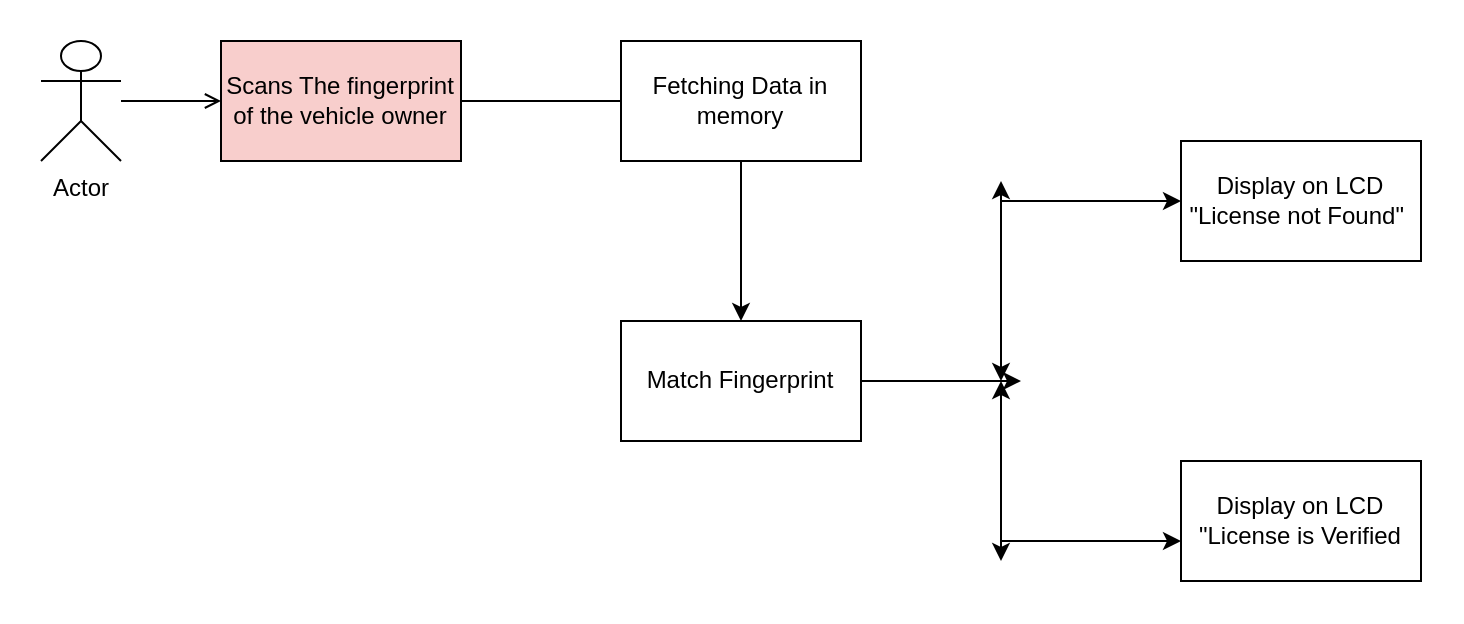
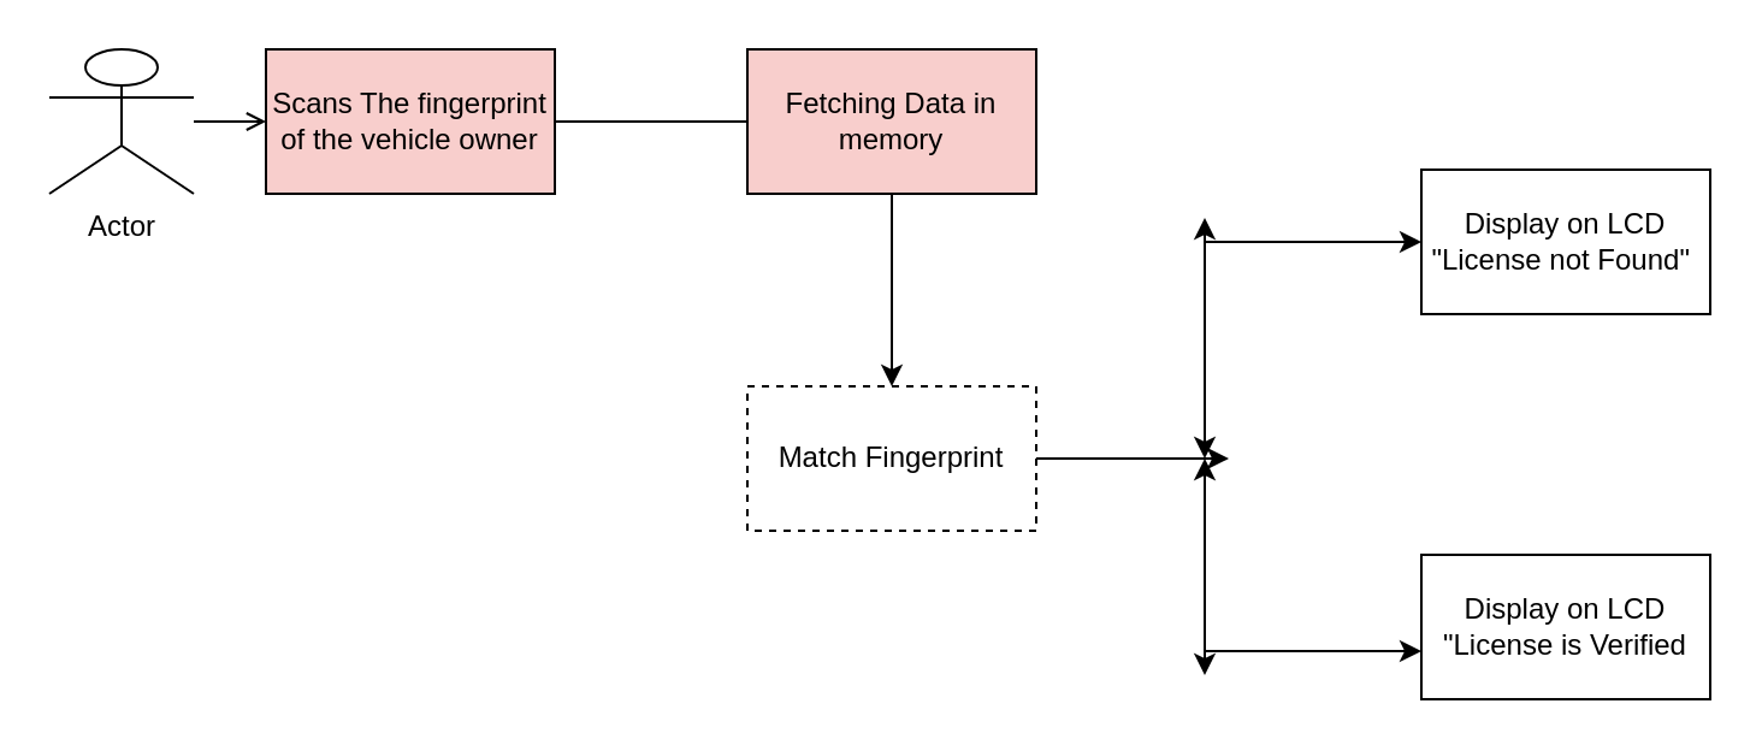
  <mxCell id="0" />
  <mxCell id="1" parent="0" />
  <mxCell id="2" style="edgeStyle=orthogonalEdgeStyle;rounded=0;orthogonalLoop=1;jettySize=auto;html=1;endArrow=open;" edge="1" parent="1" source="3" target="5"><mxGeometry relative="1" as="geometry"><mxPoint x="170" y="50" as="targetPoint" /></mxGeometry></mxCell>
- <mxCell id="3" value="Actor" style="shape=umlActor;verticalLabelPosition=bottom;verticalAlign=top;html=1;outlineConnect=0;" vertex="1" parent="1"><mxGeometry x="20" y="20" width="40" height="60" as="geometry" /></mxCell>
+ <mxCell id="3" value="Actor" style="shape=umlActor;verticalLabelPosition=bottom;verticalAlign=top;html=1;outlineConnect=0;" vertex="1" parent="1"><mxGeometry x="20" y="20" width="60" height="60" as="geometry" /></mxCell>
  <mxCell id="4" value="" style="edgeStyle=orthogonalEdgeStyle;rounded=0;orthogonalLoop=1;jettySize=auto;html=1;endArrow=none;" edge="1" parent="1" source="5" target="7"><mxGeometry relative="1" as="geometry" /></mxCell>
  <mxCell id="5" value="Scans The fingerprint of the vehicle owner" style="rounded=0;whiteSpace=wrap;html=1;fillColor=#f8cecc;" vertex="1" parent="1"><mxGeometry x="110" y="20" width="120" height="60" as="geometry" /></mxCell>
  <mxCell id="6" value="" style="edgeStyle=orthogonalEdgeStyle;rounded=0;orthogonalLoop=1;jettySize=auto;html=1;" edge="1" parent="1" source="7" target="9"><mxGeometry relative="1" as="geometry" /></mxCell>
- <mxCell id="7" value="Fetching Data in memory" style="whiteSpace=wrap;html=1;rounded=0;" vertex="1" parent="1"><mxGeometry x="310" y="20" width="120" height="60" as="geometry" /></mxCell>
+ <mxCell id="7" value="Fetching Data in memory" style="whiteSpace=wrap;html=1;rounded=0;fillColor=#f8cecc;" vertex="1" parent="1"><mxGeometry x="310" y="20" width="120" height="60" as="geometry" /></mxCell>
  <mxCell id="8" value="" style="edgeStyle=orthogonalEdgeStyle;rounded=0;orthogonalLoop=1;jettySize=auto;html=1;" edge="1" parent="1" source="9"><mxGeometry relative="1" as="geometry"><mxPoint x="510" y="190" as="targetPoint" /></mxGeometry></mxCell>
- <mxCell id="9" value="Match Fingerprint" style="rounded=0;whiteSpace=wrap;html=1;" vertex="1" parent="1"><mxGeometry x="310" y="160" width="120" height="60" as="geometry" /></mxCell>
+ <mxCell id="9" value="Match Fingerprint" style="rounded=0;whiteSpace=wrap;html=1;dashed=1;" vertex="1" parent="1"><mxGeometry x="310" y="160" width="120" height="60" as="geometry" /></mxCell>
  <mxCell id="10" value="" style="endArrow=classic;startArrow=classic;html=1;rounded=0;" edge="1" parent="1"><mxGeometry width="50" height="50" relative="1" as="geometry"><mxPoint x="500" y="190" as="sourcePoint" /><mxPoint x="500" y="90" as="targetPoint" /></mxGeometry></mxCell>
  <mxCell id="11" value="" style="endArrow=classic;html=1;rounded=0;" edge="1" parent="1"><mxGeometry width="50" height="50" relative="1" as="geometry"><mxPoint x="500" y="100" as="sourcePoint" /><mxPoint x="590" y="100" as="targetPoint" /></mxGeometry></mxCell>
  <mxCell id="12" value="" style="endArrow=classic;startArrow=classic;html=1;rounded=0;" edge="1" parent="1"><mxGeometry width="50" height="50" relative="1" as="geometry"><mxPoint x="500" y="280" as="sourcePoint" /><mxPoint x="500" y="190" as="targetPoint" /></mxGeometry></mxCell>
  <mxCell id="13" value="" style="endArrow=classic;html=1;rounded=0;" edge="1" parent="1"><mxGeometry width="50" height="50" relative="1" as="geometry"><mxPoint x="500" y="270" as="sourcePoint" /><mxPoint x="590" y="270" as="targetPoint" /></mxGeometry></mxCell>
  <mxCell id="14" value="Display on LCD&lt;br&gt;&quot;License not Found&quot;&amp;nbsp;" style="rounded=0;whiteSpace=wrap;html=1;" vertex="1" parent="1"><mxGeometry x="590" y="70" width="120" height="60" as="geometry" /></mxCell>
  <mxCell id="15" value="Display on LCD&lt;br&gt;&quot;License is Verified" style="rounded=0;whiteSpace=wrap;html=1;" vertex="1" parent="1"><mxGeometry x="590" y="230" width="120" height="60" as="geometry" /></mxCell>
